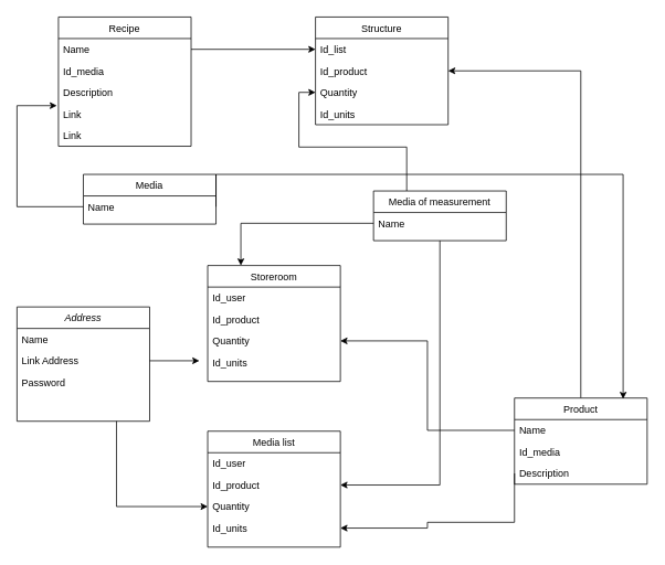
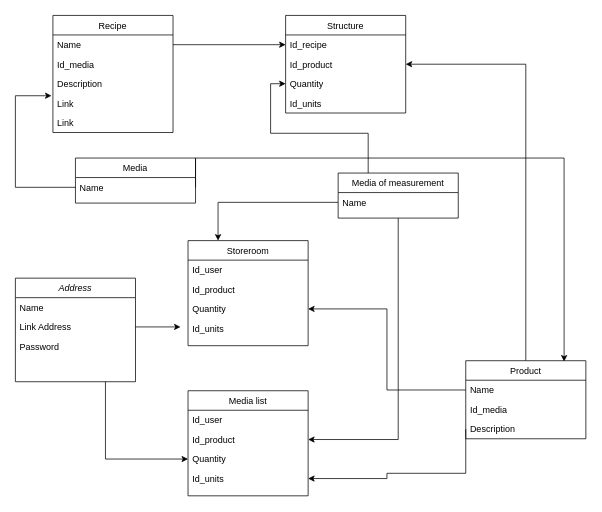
  <mxCell id="0" />
  <mxCell id="1" parent="0" />
  <mxCell id="2" style="edgeStyle=orthogonalEdgeStyle;rounded=0;orthogonalLoop=1;jettySize=auto;html=1;exitX=0.75;exitY=1;exitDx=0;exitDy=0;entryX=0;entryY=0.5;entryDx=0;entryDy=0;" parent="1" source="3" target="36" edge="1"><mxGeometry relative="1" as="geometry" /></mxCell>
  <mxCell id="3" value="Address" style="swimlane;fontStyle=2;align=center;verticalAlign=top;childLayout=stackLayout;horizontal=1;startSize=26;horizontalStack=0;resizeParent=1;resizeLast=0;collapsible=1;marginBottom=0;rounded=0;shadow=0;strokeWidth=1;" parent="1" vertex="1"><mxGeometry x="20" y="370" width="160" height="138" as="geometry"><mxRectangle x="230" y="140" width="160" height="26" as="alternateBounds" /></mxGeometry></mxCell>
  <mxCell id="4" value="Name" style="text;align=left;verticalAlign=top;spacingLeft=4;spacingRight=4;overflow=hidden;rotatable=0;points=[[0,0.5],[1,0.5]];portConstraint=eastwest;" parent="3" vertex="1"><mxGeometry y="26" width="160" height="26" as="geometry" /></mxCell>
  <mxCell id="5" style="edgeStyle=orthogonalEdgeStyle;rounded=0;orthogonalLoop=1;jettySize=auto;html=1;exitX=1;exitY=0.5;exitDx=0;exitDy=0;" parent="3" source="6" edge="1"><mxGeometry relative="1" as="geometry"><mxPoint x="220" y="65" as="targetPoint" /></mxGeometry></mxCell>
  <mxCell id="6" value="Link Address" style="text;align=left;verticalAlign=top;spacingLeft=4;spacingRight=4;overflow=hidden;rotatable=0;points=[[0,0.5],[1,0.5]];portConstraint=eastwest;rounded=0;shadow=0;html=0;" parent="3" vertex="1"><mxGeometry y="52" width="160" height="26" as="geometry" /></mxCell>
  <mxCell id="7" value="Password" style="text;align=left;verticalAlign=top;spacingLeft=4;spacingRight=4;overflow=hidden;rotatable=0;points=[[0,0.5],[1,0.5]];portConstraint=eastwest;rounded=0;shadow=0;html=0;whiteSpace=wrap;" parent="3" vertex="1"><mxGeometry y="78" width="160" height="26" as="geometry" /></mxCell>
  <mxCell id="8" value="Recipe" style="swimlane;fontStyle=0;align=center;verticalAlign=top;childLayout=stackLayout;horizontal=1;startSize=26;horizontalStack=0;resizeParent=1;resizeLast=0;collapsible=1;marginBottom=0;rounded=0;shadow=0;strokeWidth=1;" parent="1" vertex="1"><mxGeometry x="70" y="20" width="160" height="156" as="geometry"><mxRectangle x="550" y="140" width="160" height="26" as="alternateBounds" /></mxGeometry></mxCell>
  <mxCell id="9" value="Name" style="text;align=left;verticalAlign=top;spacingLeft=4;spacingRight=4;overflow=hidden;rotatable=0;points=[[0,0.5],[1,0.5]];portConstraint=eastwest;" parent="8" vertex="1"><mxGeometry y="26" width="160" height="26" as="geometry" /></mxCell>
  <mxCell id="10" value="Id_media" style="text;align=left;verticalAlign=top;spacingLeft=4;spacingRight=4;overflow=hidden;rotatable=0;points=[[0,0.5],[1,0.5]];portConstraint=eastwest;rounded=0;shadow=0;html=0;" parent="8" vertex="1"><mxGeometry y="52" width="160" height="26" as="geometry" /></mxCell>
  <mxCell id="11" value="Description" style="text;align=left;verticalAlign=top;spacingLeft=4;spacingRight=4;overflow=hidden;rotatable=0;points=[[0,0.5],[1,0.5]];portConstraint=eastwest;rounded=0;shadow=0;html=0;" parent="8" vertex="1"><mxGeometry y="78" width="160" height="26" as="geometry" /></mxCell>
  <mxCell id="12" value="Link" style="text;align=left;verticalAlign=top;spacingLeft=4;spacingRight=4;overflow=hidden;rotatable=0;points=[[0,0.5],[1,0.5]];portConstraint=eastwest;rounded=0;shadow=0;html=0;" parent="8" vertex="1"><mxGeometry y="104" width="160" height="26" as="geometry" /></mxCell>
  <mxCell id="13" value="Link" style="text;align=left;verticalAlign=top;spacingLeft=4;spacingRight=4;overflow=hidden;rotatable=0;points=[[0,0.5],[1,0.5]];portConstraint=eastwest;rounded=0;shadow=0;html=0;" parent="8" vertex="1"><mxGeometry y="130" width="160" height="26" as="geometry" /></mxCell>
  <mxCell id="14" style="edgeStyle=orthogonalEdgeStyle;rounded=0;orthogonalLoop=1;jettySize=auto;html=1;exitX=0.5;exitY=0;exitDx=0;exitDy=0;entryX=1;entryY=0.5;entryDx=0;entryDy=0;" parent="1" source="15" target="30" edge="1"><mxGeometry relative="1" as="geometry" /></mxCell>
  <mxCell id="15" value="Product" style="swimlane;fontStyle=0;align=center;verticalAlign=top;childLayout=stackLayout;horizontal=1;startSize=26;horizontalStack=0;resizeParent=1;resizeLast=0;collapsible=1;marginBottom=0;rounded=0;shadow=0;strokeWidth=1;" parent="1" vertex="1"><mxGeometry x="620" y="480" width="160" height="104" as="geometry"><mxRectangle x="550" y="140" width="160" height="26" as="alternateBounds" /></mxGeometry></mxCell>
  <mxCell id="16" value="Name" style="text;align=left;verticalAlign=top;spacingLeft=4;spacingRight=4;overflow=hidden;rotatable=0;points=[[0,0.5],[1,0.5]];portConstraint=eastwest;" parent="15" vertex="1"><mxGeometry y="26" width="160" height="26" as="geometry" /></mxCell>
  <mxCell id="17" value="Id_media" style="text;align=left;verticalAlign=top;spacingLeft=4;spacingRight=4;overflow=hidden;rotatable=0;points=[[0,0.5],[1,0.5]];portConstraint=eastwest;rounded=0;shadow=0;html=0;" parent="15" vertex="1"><mxGeometry y="52" width="160" height="26" as="geometry" /></mxCell>
  <mxCell id="18" value="Description" style="text;align=left;verticalAlign=top;spacingLeft=4;spacingRight=4;overflow=hidden;rotatable=0;points=[[0,0.5],[1,0.5]];portConstraint=eastwest;rounded=0;shadow=0;html=0;" parent="15" vertex="1"><mxGeometry y="78" width="160" height="26" as="geometry" /></mxCell>
  <mxCell id="19" style="edgeStyle=orthogonalEdgeStyle;rounded=0;orthogonalLoop=1;jettySize=auto;html=1;exitX=0.25;exitY=0;exitDx=0;exitDy=0;entryX=0;entryY=0.5;entryDx=0;entryDy=0;" parent="1" source="21" target="31" edge="1"><mxGeometry relative="1" as="geometry" /></mxCell>
  <mxCell id="20" style="edgeStyle=orthogonalEdgeStyle;rounded=0;orthogonalLoop=1;jettySize=auto;html=1;exitX=0.5;exitY=1;exitDx=0;exitDy=0;entryX=1;entryY=0.5;entryDx=0;entryDy=0;" parent="1" source="21" target="35" edge="1"><mxGeometry relative="1" as="geometry" /></mxCell>
  <mxCell id="21" value="Media of measurement" style="swimlane;fontStyle=0;align=center;verticalAlign=top;childLayout=stackLayout;horizontal=1;startSize=26;horizontalStack=0;resizeParent=1;resizeLast=0;collapsible=1;marginBottom=0;rounded=0;shadow=0;strokeWidth=1;" parent="1" vertex="1"><mxGeometry x="450" y="230" width="160" height="60" as="geometry"><mxRectangle x="550" y="140" width="160" height="26" as="alternateBounds" /></mxGeometry></mxCell>
  <mxCell id="22" value="Name" style="text;align=left;verticalAlign=top;spacingLeft=4;spacingRight=4;overflow=hidden;rotatable=0;points=[[0,0.5],[1,0.5]];portConstraint=eastwest;" parent="21" vertex="1"><mxGeometry y="26" width="160" height="26" as="geometry" /></mxCell>
  <mxCell id="23" value="Storeroom" style="swimlane;fontStyle=0;align=center;verticalAlign=top;childLayout=stackLayout;horizontal=1;startSize=26;horizontalStack=0;resizeParent=1;resizeLast=0;collapsible=1;marginBottom=0;rounded=0;shadow=0;strokeWidth=1;" parent="1" vertex="1"><mxGeometry x="250" y="320" width="160" height="140" as="geometry"><mxRectangle x="550" y="140" width="160" height="26" as="alternateBounds" /></mxGeometry></mxCell>
  <mxCell id="24" value="Id_user" style="text;align=left;verticalAlign=top;spacingLeft=4;spacingRight=4;overflow=hidden;rotatable=0;points=[[0,0.5],[1,0.5]];portConstraint=eastwest;rounded=0;shadow=0;html=0;" parent="23" vertex="1"><mxGeometry y="26" width="160" height="26" as="geometry" /></mxCell>
  <mxCell id="25" value="Id_product" style="text;align=left;verticalAlign=top;spacingLeft=4;spacingRight=4;overflow=hidden;rotatable=0;points=[[0,0.5],[1,0.5]];portConstraint=eastwest;" parent="23" vertex="1"><mxGeometry y="52" width="160" height="26" as="geometry" /></mxCell>
  <mxCell id="26" value="Quantity" style="text;align=left;verticalAlign=top;spacingLeft=4;spacingRight=4;overflow=hidden;rotatable=0;points=[[0,0.5],[1,0.5]];portConstraint=eastwest;rounded=0;shadow=0;html=0;" parent="23" vertex="1"><mxGeometry y="78" width="160" height="26" as="geometry" /></mxCell>
  <mxCell id="27" value="Id_units" style="text;align=left;verticalAlign=top;spacingLeft=4;spacingRight=4;overflow=hidden;rotatable=0;points=[[0,0.5],[1,0.5]];portConstraint=eastwest;" parent="23" vertex="1"><mxGeometry y="104" width="160" height="26" as="geometry" /></mxCell>
  <mxCell id="28" value="Structure" style="swimlane;fontStyle=0;align=center;verticalAlign=top;childLayout=stackLayout;horizontal=1;startSize=26;horizontalStack=0;resizeParent=1;resizeLast=0;collapsible=1;marginBottom=0;rounded=0;shadow=0;strokeWidth=1;" parent="1" vertex="1"><mxGeometry x="380" y="20" width="160" height="130" as="geometry"><mxRectangle x="550" y="140" width="160" height="26" as="alternateBounds" /></mxGeometry></mxCell>
- <mxCell id="29" value="Id_list" style="text;align=left;verticalAlign=top;spacingLeft=4;spacingRight=4;overflow=hidden;rotatable=0;points=[[0,0.5],[1,0.5]];portConstraint=eastwest;rounded=0;shadow=0;html=0;" parent="28" vertex="1"><mxGeometry y="26" width="160" height="26" as="geometry" /></mxCell>
+ <mxCell id="29" value="Id_recipe" style="text;align=left;verticalAlign=top;spacingLeft=4;spacingRight=4;overflow=hidden;rotatable=0;points=[[0,0.5],[1,0.5]];portConstraint=eastwest;rounded=0;shadow=0;html=0;" parent="28" vertex="1"><mxGeometry y="26" width="160" height="26" as="geometry" /></mxCell>
  <mxCell id="30" value="Id_product" style="text;align=left;verticalAlign=top;spacingLeft=4;spacingRight=4;overflow=hidden;rotatable=0;points=[[0,0.5],[1,0.5]];portConstraint=eastwest;" parent="28" vertex="1"><mxGeometry y="52" width="160" height="26" as="geometry" /></mxCell>
  <mxCell id="31" value="Quantity" style="text;align=left;verticalAlign=top;spacingLeft=4;spacingRight=4;overflow=hidden;rotatable=0;points=[[0,0.5],[1,0.5]];portConstraint=eastwest;rounded=0;shadow=0;html=0;" parent="28" vertex="1"><mxGeometry y="78" width="160" height="26" as="geometry" /></mxCell>
  <mxCell id="32" value="Id_units" style="text;align=left;verticalAlign=top;spacingLeft=4;spacingRight=4;overflow=hidden;rotatable=0;points=[[0,0.5],[1,0.5]];portConstraint=eastwest;" parent="28" vertex="1"><mxGeometry y="104" width="160" height="26" as="geometry" /></mxCell>
  <mxCell id="33" value="Media list" style="swimlane;fontStyle=0;align=center;verticalAlign=top;childLayout=stackLayout;horizontal=1;startSize=26;horizontalStack=0;resizeParent=1;resizeLast=0;collapsible=1;marginBottom=0;rounded=0;shadow=0;strokeWidth=1;" parent="1" vertex="1"><mxGeometry x="250" y="520" width="160" height="140" as="geometry"><mxRectangle x="550" y="140" width="160" height="26" as="alternateBounds" /></mxGeometry></mxCell>
  <mxCell id="34" value="Id_user" style="text;align=left;verticalAlign=top;spacingLeft=4;spacingRight=4;overflow=hidden;rotatable=0;points=[[0,0.5],[1,0.5]];portConstraint=eastwest;rounded=0;shadow=0;html=0;" parent="33" vertex="1"><mxGeometry y="26" width="160" height="26" as="geometry" /></mxCell>
  <mxCell id="35" value="Id_product" style="text;align=left;verticalAlign=top;spacingLeft=4;spacingRight=4;overflow=hidden;rotatable=0;points=[[0,0.5],[1,0.5]];portConstraint=eastwest;" parent="33" vertex="1"><mxGeometry y="52" width="160" height="26" as="geometry" /></mxCell>
  <mxCell id="36" value="Quantity" style="text;align=left;verticalAlign=top;spacingLeft=4;spacingRight=4;overflow=hidden;rotatable=0;points=[[0,0.5],[1,0.5]];portConstraint=eastwest;rounded=0;shadow=0;html=0;" parent="33" vertex="1"><mxGeometry y="78" width="160" height="26" as="geometry" /></mxCell>
  <mxCell id="37" value="Id_units" style="text;align=left;verticalAlign=top;spacingLeft=4;spacingRight=4;overflow=hidden;rotatable=0;points=[[0,0.5],[1,0.5]];portConstraint=eastwest;" parent="33" vertex="1"><mxGeometry y="104" width="160" height="26" as="geometry" /></mxCell>
  <mxCell id="38" style="edgeStyle=orthogonalEdgeStyle;rounded=0;orthogonalLoop=1;jettySize=auto;html=1;exitX=1;exitY=0.5;exitDx=0;exitDy=0;entryX=0;entryY=0.5;entryDx=0;entryDy=0;" parent="1" source="9" target="29" edge="1"><mxGeometry relative="1" as="geometry" /></mxCell>
  <mxCell id="39" style="edgeStyle=orthogonalEdgeStyle;rounded=0;orthogonalLoop=1;jettySize=auto;html=1;exitX=0;exitY=0.5;exitDx=0;exitDy=0;entryX=0.25;entryY=0;entryDx=0;entryDy=0;" parent="1" source="22" target="23" edge="1"><mxGeometry relative="1" as="geometry" /></mxCell>
  <mxCell id="40" style="edgeStyle=orthogonalEdgeStyle;rounded=0;orthogonalLoop=1;jettySize=auto;html=1;exitX=0;exitY=0.5;exitDx=0;exitDy=0;entryX=1;entryY=0.5;entryDx=0;entryDy=0;" parent="1" source="18" target="37" edge="1"><mxGeometry relative="1" as="geometry"><Array as="points"><mxPoint x="620" y="630" /><mxPoint x="515" y="630" /><mxPoint x="515" y="637" /></Array></mxGeometry></mxCell>
  <mxCell id="41" style="edgeStyle=orthogonalEdgeStyle;rounded=0;orthogonalLoop=1;jettySize=auto;html=1;exitX=0;exitY=0.5;exitDx=0;exitDy=0;entryX=1;entryY=0.5;entryDx=0;entryDy=0;" parent="1" source="16" target="26" edge="1"><mxGeometry relative="1" as="geometry" /></mxCell>
  <mxCell id="42" value="Media" style="swimlane;fontStyle=0;align=center;verticalAlign=top;childLayout=stackLayout;horizontal=1;startSize=26;horizontalStack=0;resizeParent=1;resizeLast=0;collapsible=1;marginBottom=0;rounded=0;shadow=0;strokeWidth=1;" vertex="1" parent="1"><mxGeometry x="100" y="210" width="160" height="60" as="geometry"><mxRectangle x="550" y="140" width="160" height="26" as="alternateBounds" /></mxGeometry></mxCell>
  <mxCell id="43" value="Name" style="text;align=left;verticalAlign=top;spacingLeft=4;spacingRight=4;overflow=hidden;rotatable=0;points=[[0,0.5],[1,0.5]];portConstraint=eastwest;" vertex="1" parent="42"><mxGeometry y="26" width="160" height="26" as="geometry" /></mxCell>
  <mxCell id="44" style="edgeStyle=orthogonalEdgeStyle;rounded=0;orthogonalLoop=1;jettySize=auto;html=1;exitX=0;exitY=0.5;exitDx=0;exitDy=0;entryX=-0.012;entryY=1.115;entryDx=0;entryDy=0;entryPerimeter=0;" edge="1" parent="1" source="43" target="11"><mxGeometry relative="1" as="geometry"><Array as="points"><mxPoint x="20" y="249" /><mxPoint x="20" y="127" /></Array></mxGeometry></mxCell>
  <mxCell id="45" style="edgeStyle=orthogonalEdgeStyle;rounded=0;orthogonalLoop=1;jettySize=auto;html=1;exitX=1;exitY=0.5;exitDx=0;exitDy=0;entryX=0.819;entryY=0.01;entryDx=0;entryDy=0;entryPerimeter=0;" edge="1" parent="1" source="43" target="15"><mxGeometry relative="1" as="geometry"><Array as="points"><mxPoint x="260" y="210" /><mxPoint x="751" y="210" /></Array></mxGeometry></mxCell>
